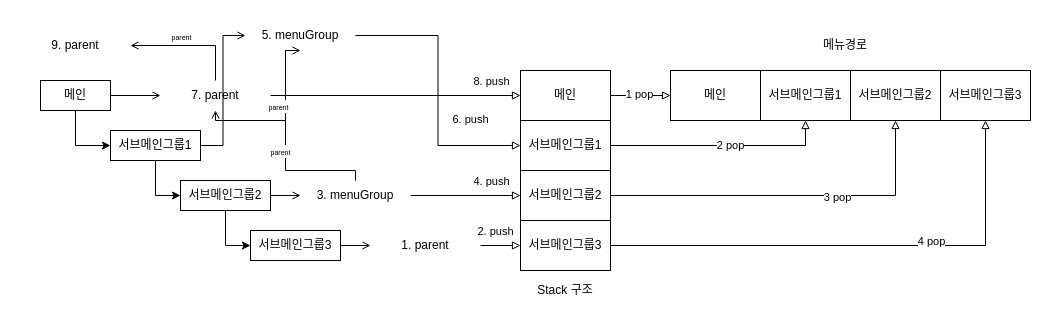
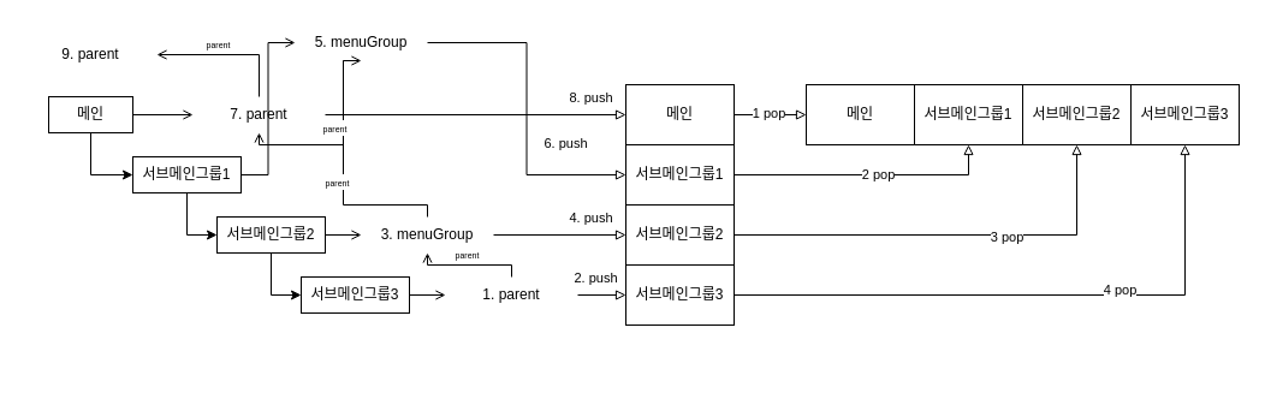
  <mxCell id="0" />
  <mxCell id="1" parent="0" />
  <mxCell id="2" style="edgeStyle=orthogonalEdgeStyle;rounded=0;orthogonalLoop=1;jettySize=auto;html=1;entryX=0;entryY=0.5;entryDx=0;entryDy=0;" parent="1" source="3" target="5" edge="1"><mxGeometry relative="1" as="geometry" /></mxCell>
  <mxCell id="3" value="메인" style="html=1;whiteSpace=wrap;" parent="1" vertex="1"><mxGeometry x="40" y="80" width="70" height="30" as="geometry" /></mxCell>
  <mxCell id="4" style="edgeStyle=orthogonalEdgeStyle;rounded=0;orthogonalLoop=1;jettySize=auto;html=1;entryX=0;entryY=0.5;entryDx=0;entryDy=0;" parent="1" source="5" target="7" edge="1"><mxGeometry relative="1" as="geometry" /></mxCell>
  <mxCell id="5" value="서브메인그룹1" style="html=1;whiteSpace=wrap;" parent="1" vertex="1"><mxGeometry x="110" y="130" width="90" height="30" as="geometry" /></mxCell>
  <mxCell id="6" style="edgeStyle=orthogonalEdgeStyle;rounded=0;orthogonalLoop=1;jettySize=auto;html=1;entryX=0;entryY=0.5;entryDx=0;entryDy=0;" parent="1" source="7" target="9" edge="1"><mxGeometry relative="1" as="geometry" /></mxCell>
  <mxCell id="7" value="서브메인그룹2" style="html=1;whiteSpace=wrap;" parent="1" vertex="1"><mxGeometry x="180" y="180" width="90" height="30" as="geometry" /></mxCell>
  <mxCell id="8" style="edgeStyle=orthogonalEdgeStyle;rounded=0;orthogonalLoop=1;jettySize=auto;html=1;entryX=0;entryY=0.5;entryDx=0;entryDy=0;endArrow=open;endFill=0;" parent="1" source="9" target="14" edge="1"><mxGeometry relative="1" as="geometry" /></mxCell>
  <mxCell id="9" value="서브메인그룹3" style="html=1;whiteSpace=wrap;" parent="1" vertex="1"><mxGeometry x="250" y="230" width="90" height="30" as="geometry" /></mxCell>
  <mxCell id="10" style="edgeStyle=orthogonalEdgeStyle;rounded=0;orthogonalLoop=1;jettySize=auto;html=1;entryX=0;entryY=0.5;entryDx=0;entryDy=0;endArrow=block;endFill=0;" parent="1" source="14" target="41" edge="1"><mxGeometry relative="1" as="geometry" /></mxCell>
  <mxCell id="11" value="2. push" style="edgeLabel;html=1;align=center;verticalAlign=middle;resizable=0;points=[];" parent="10" vertex="1" connectable="0"><mxGeometry x="-0.304" y="-1" relative="1" as="geometry"><mxPoint y="-16" as="offset" /></mxGeometry></mxCell>
+ <mxCell id="12" style="edgeStyle=orthogonalEdgeStyle;rounded=0;orthogonalLoop=1;jettySize=auto;html=1;entryX=0.5;entryY=1;entryDx=0;entryDy=0;endArrow=open;endFill=0;" parent="1" source="14" target="19" edge="1"><mxGeometry relative="1" as="geometry"><Array as="points"><mxPoint x="425" y="220" /><mxPoint x="355" y="220" /></Array></mxGeometry></mxCell>
+ <mxCell id="13" value="&lt;font style=&quot;font-size: 7px;&quot;&gt;parent&lt;/font&gt;" style="edgeLabel;html=1;align=center;verticalAlign=middle;resizable=0;points=[];" parent="12" vertex="1" connectable="0"><mxGeometry x="0.058" relative="1" as="geometry"><mxPoint y="-10" as="offset" /></mxGeometry></mxCell>
  <mxCell id="14" value="1. parent" style="text;html=1;align=center;verticalAlign=middle;whiteSpace=wrap;rounded=0;" parent="1" vertex="1"><mxGeometry x="370" y="230" width="110" height="30" as="geometry" /></mxCell>
  <mxCell id="15" style="edgeStyle=orthogonalEdgeStyle;rounded=0;orthogonalLoop=1;jettySize=auto;html=1;entryX=0;entryY=0.5;entryDx=0;entryDy=0;endArrow=block;endFill=0;" parent="1" source="19" target="38" edge="1"><mxGeometry relative="1" as="geometry" /></mxCell>
  <mxCell id="16" value="4. push" style="edgeLabel;html=1;align=center;verticalAlign=middle;resizable=0;points=[];" parent="15" vertex="1" connectable="0"><mxGeometry x="0.103" y="-1" relative="1" as="geometry"><mxPoint x="19" y="-16" as="offset" /></mxGeometry></mxCell>
  <mxCell id="17" style="edgeStyle=orthogonalEdgeStyle;rounded=0;orthogonalLoop=1;jettySize=auto;html=1;entryX=0.5;entryY=1;entryDx=0;entryDy=0;endArrow=open;endFill=0;" parent="1" source="19" target="25" edge="1"><mxGeometry relative="1" as="geometry"><Array as="points"><mxPoint x="355" y="170" /><mxPoint x="285" y="170" /></Array></mxGeometry></mxCell>
  <mxCell id="18" value="&lt;span style=&quot;font-size: 7px;&quot;&gt;parent&lt;/span&gt;" style="edgeLabel;html=1;align=center;verticalAlign=middle;resizable=0;points=[];" parent="17" vertex="1" connectable="0"><mxGeometry x="-0.149" y="-1" relative="1" as="geometry"><mxPoint x="-7" y="-9" as="offset" /></mxGeometry></mxCell>
  <mxCell id="19" value="3. menuGroup" style="text;html=1;align=center;verticalAlign=middle;whiteSpace=wrap;rounded=0;" parent="1" vertex="1"><mxGeometry x="300" y="180" width="110" height="30" as="geometry" /></mxCell>
  <mxCell id="20" style="edgeStyle=orthogonalEdgeStyle;rounded=0;orthogonalLoop=1;jettySize=auto;html=1;entryX=0;entryY=0.5;entryDx=0;entryDy=0;endArrow=open;endFill=0;exitX=1;exitY=0.5;exitDx=0;exitDy=0;" parent="1" source="7" target="19" edge="1"><mxGeometry relative="1" as="geometry"><mxPoint x="270" y="194.89" as="sourcePoint" /><mxPoint x="330" y="194.89" as="targetPoint" /></mxGeometry></mxCell>
  <mxCell id="21" style="edgeStyle=orthogonalEdgeStyle;rounded=0;orthogonalLoop=1;jettySize=auto;html=1;entryX=0;entryY=0.5;entryDx=0;entryDy=0;endArrow=block;endFill=0;" parent="1" source="25" target="35" edge="1"><mxGeometry relative="1" as="geometry" /></mxCell>
  <mxCell id="22" value="6. push" style="edgeLabel;html=1;align=center;verticalAlign=middle;resizable=0;points=[];" parent="21" vertex="1" connectable="0"><mxGeometry x="0.314" relative="1" as="geometry"><mxPoint x="32" y="-15" as="offset" /></mxGeometry></mxCell>
  <mxCell id="23" style="edgeStyle=orthogonalEdgeStyle;rounded=0;orthogonalLoop=1;jettySize=auto;html=1;entryX=0.5;entryY=1;entryDx=0;entryDy=0;endArrow=open;endFill=0;" parent="1" source="25" target="31" edge="1"><mxGeometry relative="1" as="geometry"><Array as="points"><mxPoint x="285" y="120" /><mxPoint x="215" y="120" /></Array></mxGeometry></mxCell>
  <mxCell id="24" value="&lt;span style=&quot;font-size: 7px;&quot;&gt;parent&lt;/span&gt;" style="edgeLabel;html=1;align=center;verticalAlign=middle;resizable=0;points=[];" parent="23" vertex="1" connectable="0"><mxGeometry x="-0.145" y="-1" relative="1" as="geometry"><mxPoint x="-7" y="-9" as="offset" /></mxGeometry></mxCell>
  <mxCell id="25" value="5. menuGroup" style="text;html=1;align=center;verticalAlign=middle;whiteSpace=wrap;rounded=0;" parent="1" vertex="1"><mxGeometry x="245" y="20" width="110" height="30" as="geometry" /></mxCell>
  <mxCell id="26" style="edgeStyle=orthogonalEdgeStyle;rounded=0;orthogonalLoop=1;jettySize=auto;html=1;entryX=0;entryY=0.5;entryDx=0;entryDy=0;endArrow=open;endFill=0;exitX=1;exitY=0.5;exitDx=0;exitDy=0;" parent="1" source="5" target="25" edge="1"><mxGeometry relative="1" as="geometry"><mxPoint x="210" y="135" as="sourcePoint" /><mxPoint x="270" y="134.89" as="targetPoint" /></mxGeometry></mxCell>
  <mxCell id="27" style="edgeStyle=orthogonalEdgeStyle;rounded=0;orthogonalLoop=1;jettySize=auto;html=1;entryX=1;entryY=0.5;entryDx=0;entryDy=0;exitX=0.5;exitY=0;exitDx=0;exitDy=0;endArrow=open;endFill=0;" parent="1" source="31" target="42" edge="1"><mxGeometry relative="1" as="geometry" /></mxCell>
  <mxCell id="28" value="&lt;span style=&quot;font-size: 7px;&quot;&gt;parent&lt;/span&gt;" style="edgeLabel;html=1;align=center;verticalAlign=middle;resizable=0;points=[];" parent="27" vertex="1" connectable="0"><mxGeometry x="0.106" y="-1" relative="1" as="geometry"><mxPoint x="-4" y="-9" as="offset" /></mxGeometry></mxCell>
  <mxCell id="29" style="edgeStyle=orthogonalEdgeStyle;rounded=0;orthogonalLoop=1;jettySize=auto;html=1;entryX=0;entryY=0.5;entryDx=0;entryDy=0;strokeColor=default;align=center;verticalAlign=middle;fontFamily=Helvetica;fontSize=11;fontColor=default;labelBackgroundColor=default;endArrow=block;endFill=0;" parent="1" source="31" target="45" edge="1"><mxGeometry relative="1" as="geometry" /></mxCell>
  <mxCell id="30" value="8. push" style="edgeLabel;html=1;align=center;verticalAlign=middle;resizable=0;points=[];" parent="29" vertex="1" connectable="0"><mxGeometry x="0.558" y="2" relative="1" as="geometry"><mxPoint x="25" y="-13" as="offset" /></mxGeometry></mxCell>
  <mxCell id="31" value="7. parent" style="text;html=1;align=center;verticalAlign=middle;whiteSpace=wrap;rounded=0;" parent="1" vertex="1"><mxGeometry x="160" y="80" width="110" height="30" as="geometry" /></mxCell>
  <mxCell id="32" style="edgeStyle=orthogonalEdgeStyle;rounded=0;orthogonalLoop=1;jettySize=auto;html=1;entryX=0;entryY=0.5;entryDx=0;entryDy=0;endArrow=open;endFill=0;exitX=1;exitY=0.5;exitDx=0;exitDy=0;" parent="1" source="3" target="31" edge="1"><mxGeometry relative="1" as="geometry"><mxPoint x="110" y="95" as="sourcePoint" /><mxPoint x="170" y="94.89" as="targetPoint" /></mxGeometry></mxCell>
  <mxCell id="33" style="edgeStyle=orthogonalEdgeStyle;rounded=0;orthogonalLoop=1;jettySize=auto;html=1;entryX=0.5;entryY=1;entryDx=0;entryDy=0;strokeColor=default;align=center;verticalAlign=middle;fontFamily=Helvetica;fontSize=11;fontColor=default;labelBackgroundColor=default;endArrow=block;endFill=0;" parent="1" source="35" target="47" edge="1"><mxGeometry relative="1" as="geometry" /></mxCell>
  <mxCell id="34" value="2 pop" style="edgeLabel;html=1;align=center;verticalAlign=middle;resizable=0;points=[];" parent="33" vertex="1" connectable="0"><mxGeometry x="0.085" y="1" relative="1" as="geometry"><mxPoint as="offset" /></mxGeometry></mxCell>
  <mxCell id="35" value="서브메인그룹1" style="html=1;whiteSpace=wrap;" parent="1" vertex="1"><mxGeometry x="520" y="120" width="90" height="50" as="geometry" /></mxCell>
  <mxCell id="36" style="edgeStyle=orthogonalEdgeStyle;rounded=0;orthogonalLoop=1;jettySize=auto;html=1;entryX=0.5;entryY=1;entryDx=0;entryDy=0;strokeColor=default;align=center;verticalAlign=middle;fontFamily=Helvetica;fontSize=11;fontColor=default;labelBackgroundColor=default;endArrow=block;endFill=0;" parent="1" source="38" target="48" edge="1"><mxGeometry relative="1" as="geometry" /></mxCell>
  <mxCell id="37" value="3 pop" style="edgeLabel;html=1;align=center;verticalAlign=middle;resizable=0;points=[];" parent="36" vertex="1" connectable="0"><mxGeometry x="0.254" y="-1" relative="1" as="geometry"><mxPoint as="offset" /></mxGeometry></mxCell>
  <mxCell id="38" value="서브메인그룹2" style="html=1;whiteSpace=wrap;" parent="1" vertex="1"><mxGeometry x="520" y="170" width="90" height="50" as="geometry" /></mxCell>
  <mxCell id="39" style="edgeStyle=orthogonalEdgeStyle;rounded=0;orthogonalLoop=1;jettySize=auto;html=1;entryX=0.5;entryY=1;entryDx=0;entryDy=0;strokeColor=default;align=center;verticalAlign=middle;fontFamily=Helvetica;fontSize=11;fontColor=default;labelBackgroundColor=default;endArrow=block;endFill=0;" parent="1" source="41" target="49" edge="1"><mxGeometry relative="1" as="geometry" /></mxCell>
  <mxCell id="40" value="4 pop" style="edgeLabel;html=1;align=center;verticalAlign=middle;resizable=0;points=[];" parent="39" vertex="1" connectable="0"><mxGeometry x="0.293" y="-2" relative="1" as="geometry"><mxPoint x="-3" y="-7" as="offset" /></mxGeometry></mxCell>
  <mxCell id="41" value="서브메인그룹3" style="html=1;whiteSpace=wrap;" parent="1" vertex="1"><mxGeometry x="520" y="220" width="90" height="50" as="geometry" /></mxCell>
  <mxCell id="42" value="9. parent" style="text;html=1;align=center;verticalAlign=middle;whiteSpace=wrap;rounded=0;" parent="1" vertex="1"><mxGeometry x="20" y="30" width="110" height="30" as="geometry" /></mxCell>
  <mxCell id="43" style="edgeStyle=orthogonalEdgeStyle;rounded=0;orthogonalLoop=1;jettySize=auto;html=1;entryX=0;entryY=0.5;entryDx=0;entryDy=0;strokeColor=default;align=center;verticalAlign=middle;fontFamily=Helvetica;fontSize=11;fontColor=default;labelBackgroundColor=default;endArrow=block;endFill=0;" parent="1" source="45" target="50" edge="1"><mxGeometry relative="1" as="geometry" /></mxCell>
  <mxCell id="44" value="1 pop" style="edgeLabel;html=1;align=center;verticalAlign=middle;resizable=0;points=[];" parent="43" vertex="1" connectable="0"><mxGeometry x="-0.06" y="2" relative="1" as="geometry"><mxPoint as="offset" /></mxGeometry></mxCell>
  <mxCell id="45" value="메인" style="html=1;whiteSpace=wrap;" parent="1" vertex="1"><mxGeometry x="520" y="70" width="90" height="50" as="geometry" /></mxCell>
- <mxCell id="46" value="Stack 구조" style="text;html=1;align=center;verticalAlign=middle;whiteSpace=wrap;rounded=0;" parent="1" vertex="1"><mxGeometry x="510" y="275" width="110" height="30" as="geometry" /></mxCell>
  <mxCell id="47" value="서브메인그룹1" style="html=1;whiteSpace=wrap;" parent="1" vertex="1"><mxGeometry x="760" y="70" width="90" height="50" as="geometry" /></mxCell>
  <mxCell id="48" value="서브메인그룹2" style="html=1;whiteSpace=wrap;" parent="1" vertex="1"><mxGeometry x="850" y="70" width="90" height="50" as="geometry" /></mxCell>
  <mxCell id="49" value="서브메인그룹3" style="html=1;whiteSpace=wrap;" parent="1" vertex="1"><mxGeometry x="940" y="70" width="90" height="50" as="geometry" /></mxCell>
  <mxCell id="50" value="메인" style="html=1;whiteSpace=wrap;" parent="1" vertex="1"><mxGeometry x="670" y="70" width="90" height="50" as="geometry" /></mxCell>
- <mxCell id="51" value="메뉴경로" style="text;html=1;align=center;verticalAlign=middle;whiteSpace=wrap;rounded=0;" parent="1" vertex="1"><mxGeometry x="790" y="30" width="110" height="30" as="geometry" /></mxCell>
